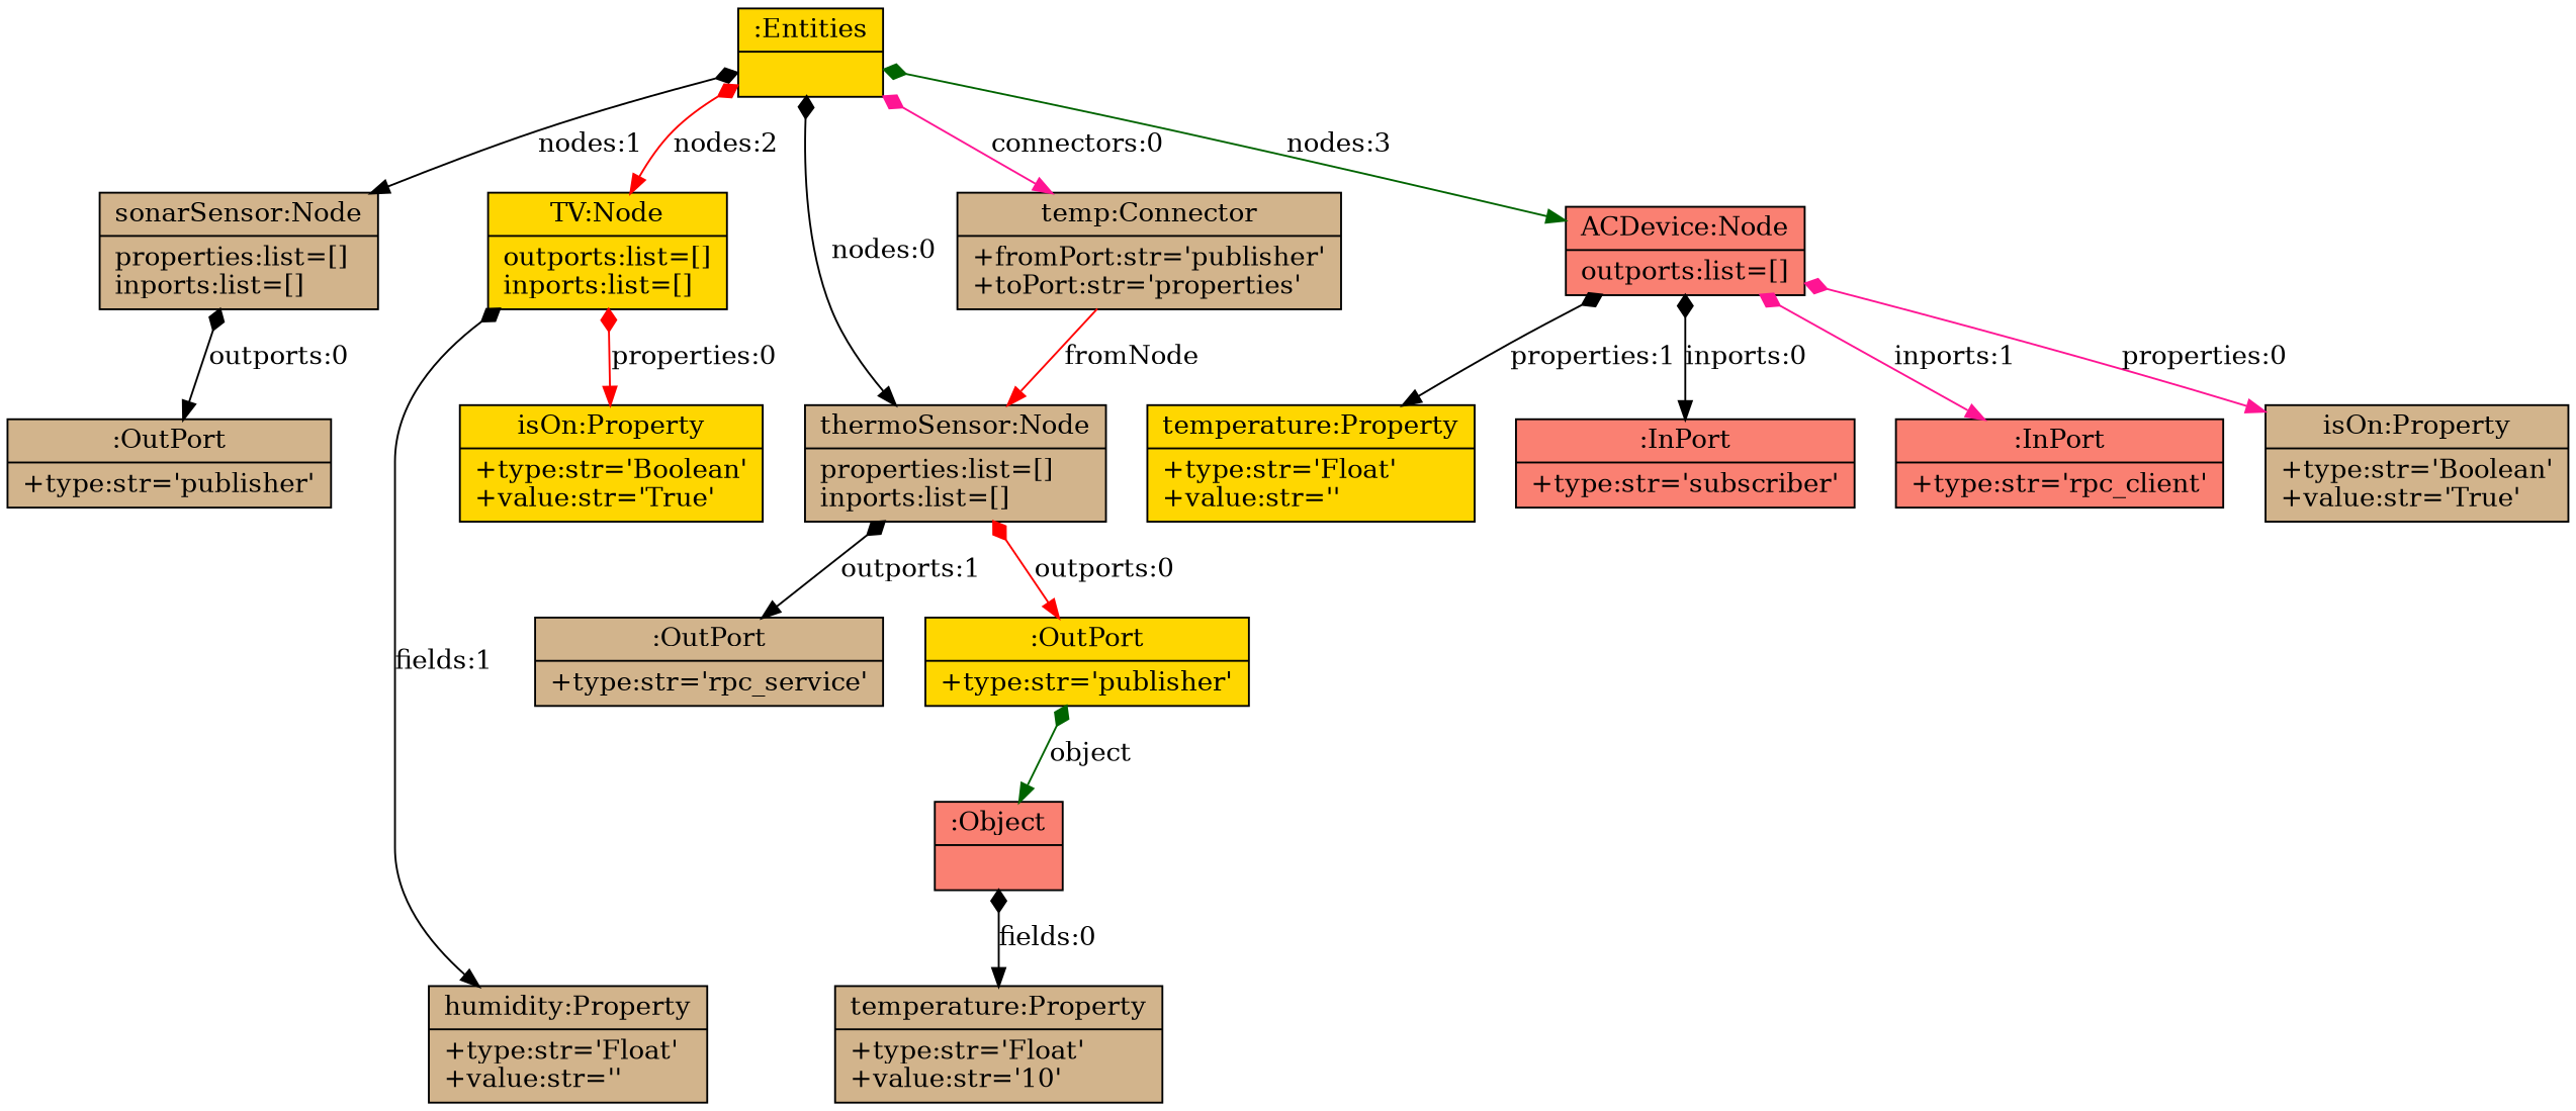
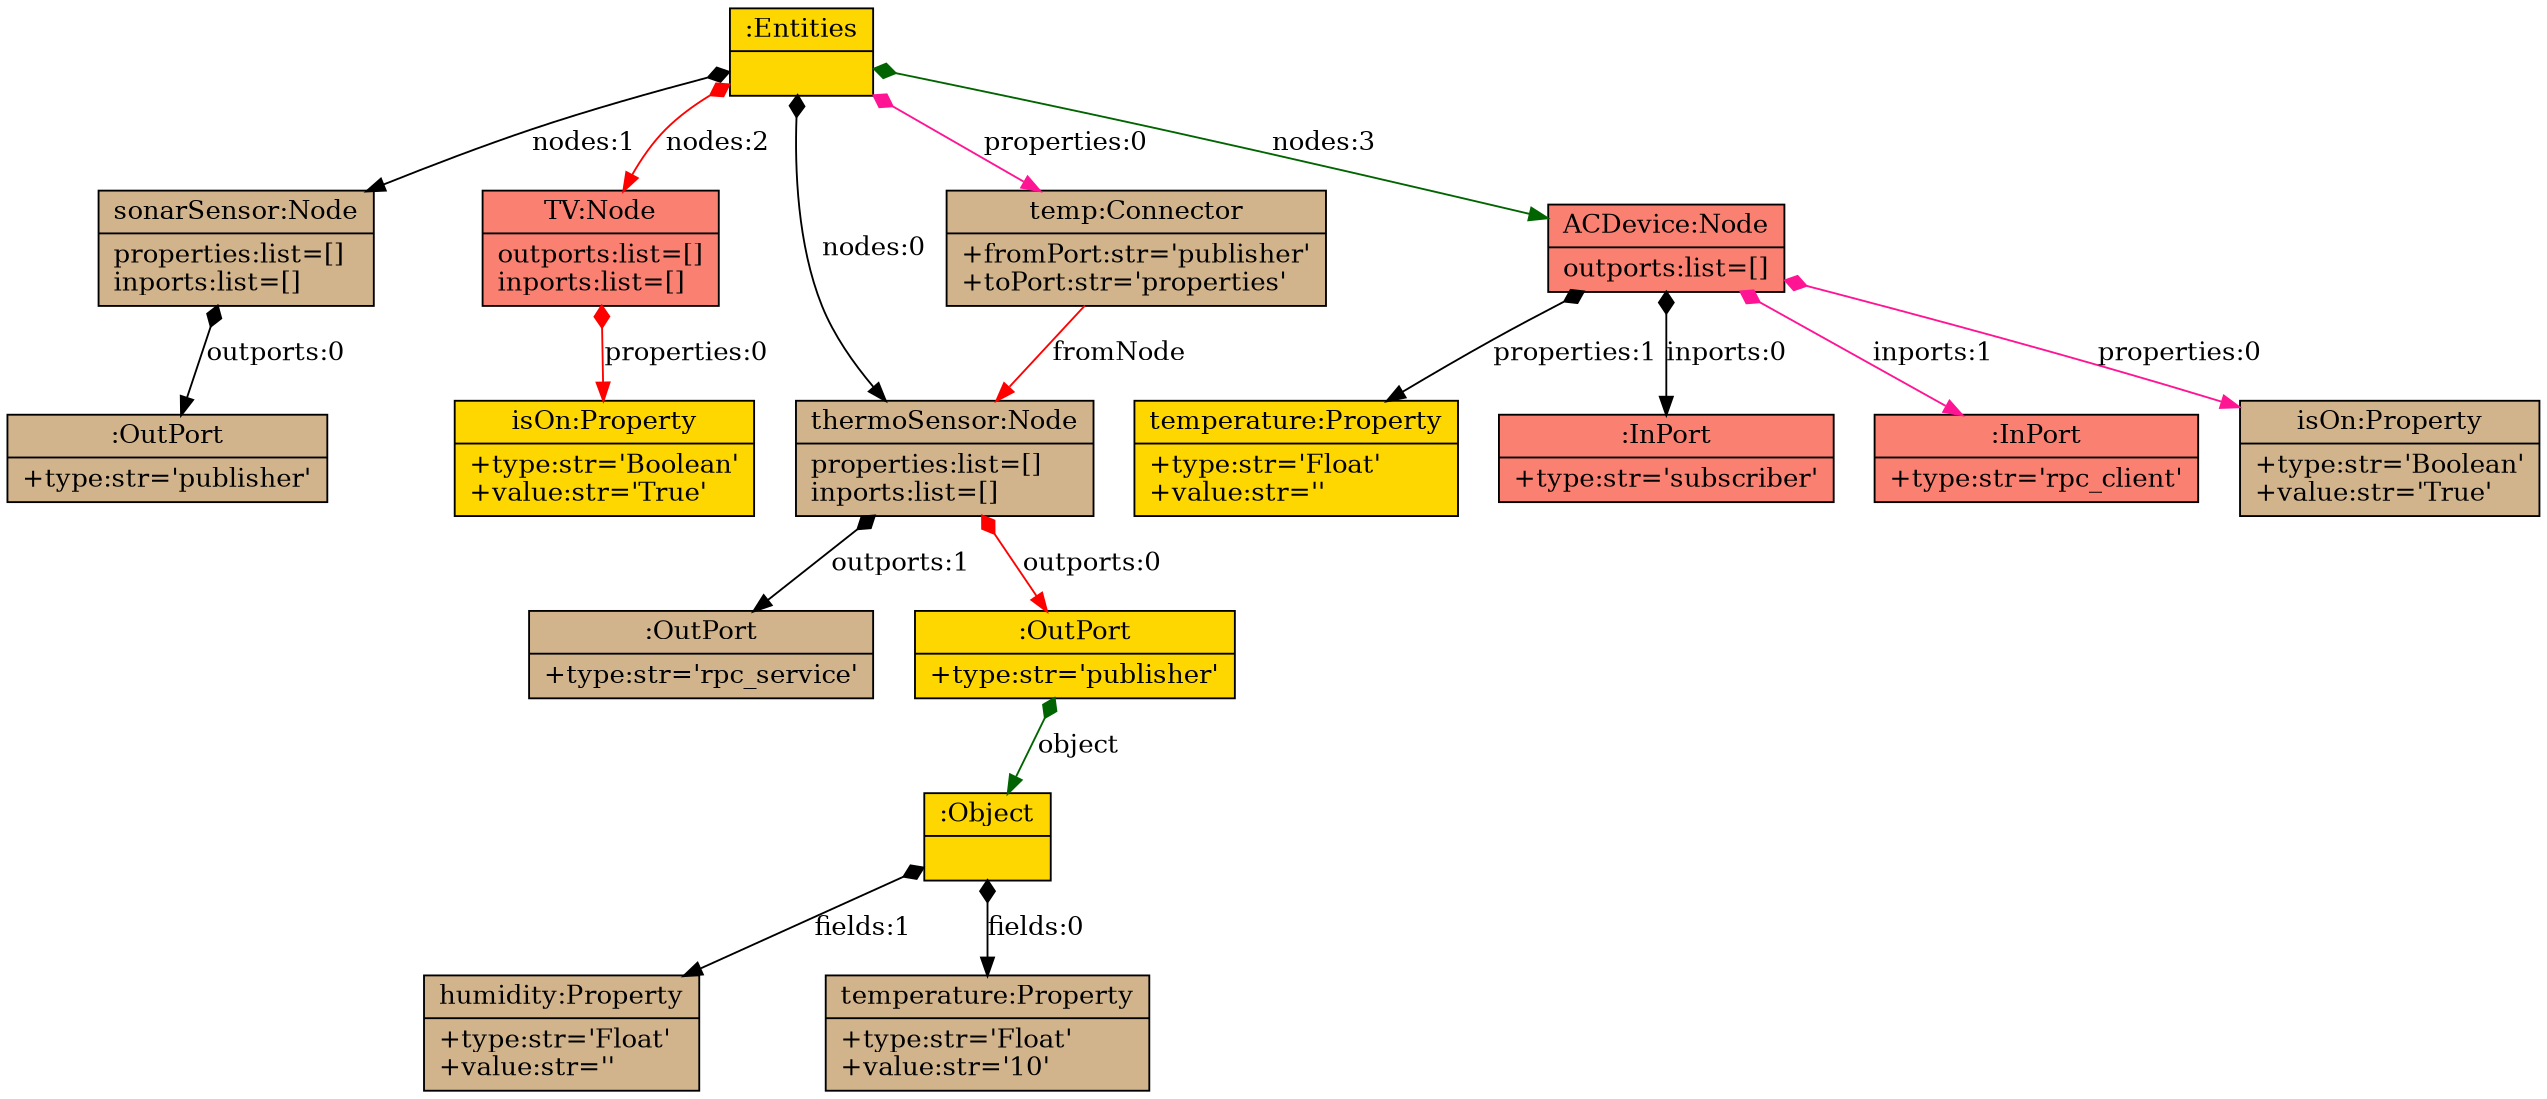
  digraph {
    fontname="Bitstream Vera Sans"
    fontsize=8
    nodesep=0.3
    node [fillcolor=tan shape=record style=filled]
    edge [arrowtail=diamond color=black dir=both]
    n1 [fillcolor=gold label="{:Entities|}"]
    n2 [label="{thermoSensor:Node|properties:list=[]\linports:list=[]\l}"]
    n3 [label="{sonarSensor:Node|properties:list=[]\linports:list=[]\l}"]
-   n4 [fillcolor=gold label="{TV:Node|outports:list=[]\linports:list=[]\l}"]
+   n4 [fillcolor=salmon label="{TV:Node|outports:list=[]\linports:list=[]\l}"]
    n5 [fillcolor=salmon label="{ACDevice:Node|outports:list=[]\l}"]
    n6 [label="{temp:Connector|+fromPort:str='publisher'\l+toPort:str='properties'\l}"]
    n7 [fillcolor=gold label="{:OutPort|+type:str='publisher'\l}"]
    n8 [label="{:OutPort|+type:str='rpc_service'\l}"]
    n9 [label="{:OutPort|+type:str='publisher'\l}"]
    n10 [fillcolor=gold label="{isOn:Property|+type:str='Boolean'\l+value:str='True'\l}"]
    n11 [label="{isOn:Property|+type:str='Boolean'\l+value:str='True'\l}"]
    n12 [fillcolor=gold label="{temperature:Property|+type:str='Float'\l+value:str=''\l}"]
    n13 [fillcolor=salmon label="{:InPort|+type:str='subscriber'\l}"]
    n14 [fillcolor=salmon label="{:InPort|+type:str='rpc_client'\l}"]
-   n15 [fillcolor=salmon label="{:Object|}"]
+   n15 [fillcolor=gold label="{:Object|}"]
    n16 [label="{temperature:Property|+type:str='Float'\l+value:str='10'\l}"]
    n17 [label="{humidity:Property|+type:str='Float'\l+value:str=''\l}"]
    n1 -> n2 [label="nodes:0"]
    n1 -> n3 [label="nodes:1"]
    n1 -> n4 [color=red label="nodes:2"]
    n1 -> n5 [color=darkgreen label="nodes:3"]
-   n1 -> n6 [color=deeppink label="connectors:0"]
+   n1 -> n6 [color=deeppink label="properties:0"]
    n2 -> n7 [color=red label="outports:0"]
    n2 -> n8 [label="outports:1"]
    n3 -> n9 [label="outports:0"]
    n4 -> n10 [color=red label="properties:0"]
    n5 -> n11 [color=deeppink label="properties:0"]
    n5 -> n12 [label="properties:1"]
    n5 -> n13 [label="inports:0"]
    n5 -> n14 [color=deeppink label="inports:1"]
    n6 -> n2 [arrowtail=empty color=red dir=black label=fromNode]
    n7 -> n15 [color=darkgreen label=object]
    n15 -> n16 [label="fields:0"]
-   n4 -> n17 [label="fields:1"]
+   n15 -> n17 [label="fields:1"]
  }
